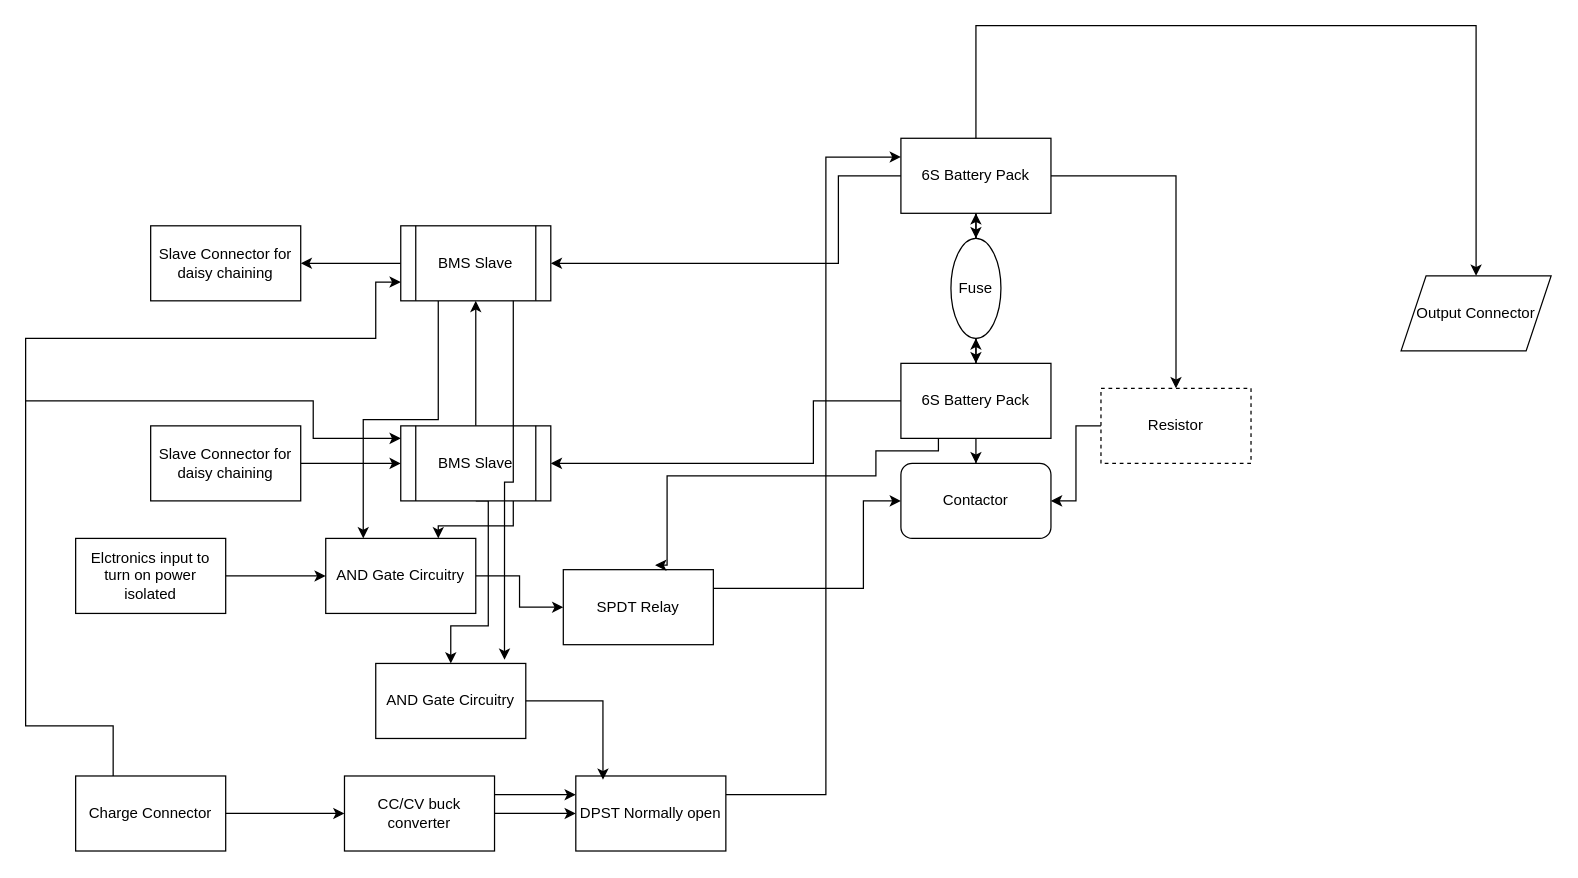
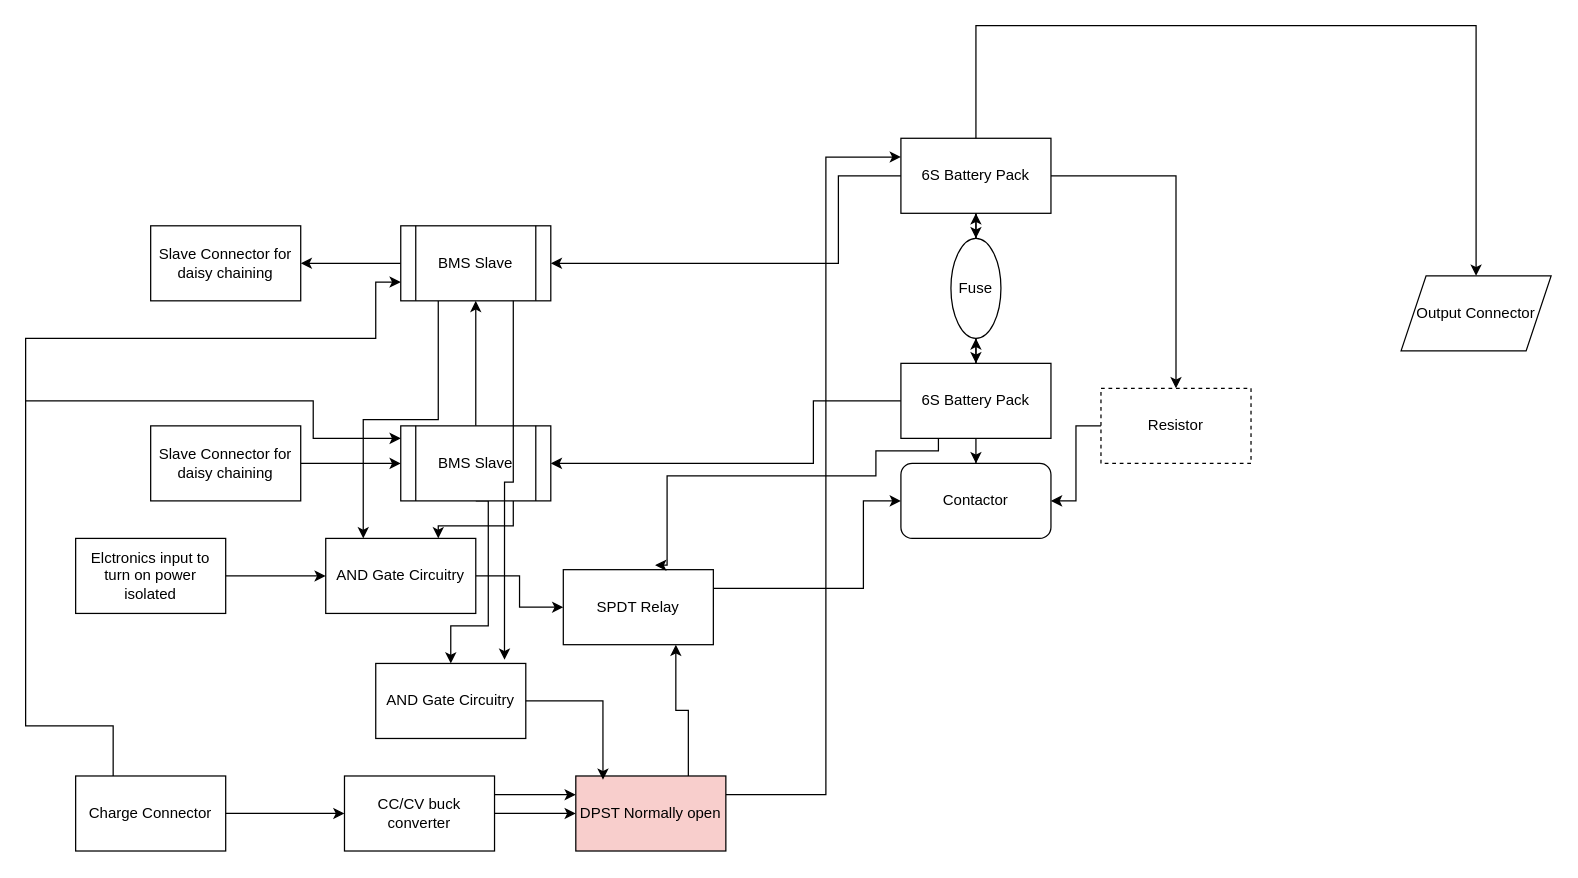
  <mxCell id="0" />
  <mxCell id="1" parent="0" />
  <mxCell id="2" value="" style="edgeStyle=orthogonalEdgeStyle;rounded=0;orthogonalLoop=1;jettySize=auto;html=1;" parent="1" source="4" target="7" edge="1"><mxGeometry relative="1" as="geometry" /></mxCell>
  <mxCell id="3" value="" style="edgeStyle=orthogonalEdgeStyle;rounded=0;orthogonalLoop=1;jettySize=auto;html=1;" parent="1" source="4" target="44" edge="1"><mxGeometry relative="1" as="geometry" /></mxCell>
  <mxCell id="4" value="6S Battery Pack" style="rounded=0;whiteSpace=wrap;html=1;" parent="1" vertex="1"><mxGeometry x="720" y="110" width="120" height="60" as="geometry" /></mxCell>
  <mxCell id="5" value="" style="edgeStyle=orthogonalEdgeStyle;rounded=0;orthogonalLoop=1;jettySize=auto;html=1;" parent="1" source="7" target="4" edge="1"><mxGeometry relative="1" as="geometry" /></mxCell>
  <mxCell id="6" value="" style="edgeStyle=orthogonalEdgeStyle;rounded=0;orthogonalLoop=1;jettySize=auto;html=1;" parent="1" source="7" target="11" edge="1"><mxGeometry relative="1" as="geometry" /></mxCell>
  <mxCell id="7" value="Fuse" style="ellipse;whiteSpace=wrap;html=1;" parent="1" vertex="1"><mxGeometry x="760" y="190" width="40" height="80" as="geometry" /></mxCell>
  <mxCell id="8" value="" style="edgeStyle=orthogonalEdgeStyle;rounded=0;orthogonalLoop=1;jettySize=auto;html=1;" parent="1" source="11" target="12" edge="1"><mxGeometry relative="1" as="geometry" /></mxCell>
  <mxCell id="9" value="" style="edgeStyle=orthogonalEdgeStyle;rounded=0;orthogonalLoop=1;jettySize=auto;html=1;" parent="1" source="11" target="7" edge="1"><mxGeometry relative="1" as="geometry" /></mxCell>
  <mxCell id="10" style="edgeStyle=orthogonalEdgeStyle;rounded=0;orthogonalLoop=1;jettySize=auto;html=1;exitX=0;exitY=0.5;exitDx=0;exitDy=0;entryX=1;entryY=0.5;entryDx=0;entryDy=0;" parent="1" source="11" target="23" edge="1"><mxGeometry relative="1" as="geometry"><Array as="points"><mxPoint x="650" y="320" /><mxPoint x="650" y="370" /></Array></mxGeometry></mxCell>
  <mxCell id="11" value="6S Battery Pack" style="rounded=0;whiteSpace=wrap;html=1;" parent="1" vertex="1"><mxGeometry x="720" y="290" width="120" height="60" as="geometry" /></mxCell>
  <mxCell id="12" value="Contactor" style="rounded=1;whiteSpace=wrap;html=1;" parent="1" vertex="1"><mxGeometry x="720" y="370" width="120" height="60" as="geometry" /></mxCell>
  <mxCell id="13" value="Output Connector" style="shape=parallelogram;perimeter=parallelogramPerimeter;whiteSpace=wrap;html=1;fixedSize=1;" parent="1" vertex="1"><mxGeometry x="1120" y="220" width="120" height="60" as="geometry" /></mxCell>
  <mxCell id="14" value="" style="endArrow=classic;html=1;rounded=0;exitX=0.5;exitY=0;exitDx=0;exitDy=0;entryX=0.5;entryY=0;entryDx=0;entryDy=0;" parent="1" source="4" target="13" edge="1"><mxGeometry width="50" height="50" relative="1" as="geometry"><mxPoint x="630" y="320" as="sourcePoint" /><mxPoint x="680" y="270" as="targetPoint" /><Array as="points"><mxPoint x="780" y="20" /><mxPoint x="1180" y="20" /></Array></mxGeometry></mxCell>
  <mxCell id="15" value="" style="edgeStyle=orthogonalEdgeStyle;rounded=0;orthogonalLoop=1;jettySize=auto;html=1;" parent="1" source="17" target="19" edge="1"><mxGeometry relative="1" as="geometry" /></mxCell>
  <mxCell id="16" style="edgeStyle=orthogonalEdgeStyle;rounded=0;orthogonalLoop=1;jettySize=auto;html=1;exitX=0.25;exitY=1;exitDx=0;exitDy=0;entryX=0.25;entryY=0;entryDx=0;entryDy=0;" parent="1" source="17" target="27" edge="1"><mxGeometry relative="1" as="geometry" /></mxCell>
  <mxCell id="17" value="BMS Slave" style="shape=process;whiteSpace=wrap;html=1;backgroundOutline=1;" parent="1" vertex="1"><mxGeometry x="320" y="180" width="120" height="60" as="geometry" /></mxCell>
  <mxCell id="18" value="" style="endArrow=classic;html=1;rounded=0;entryX=1;entryY=0.5;entryDx=0;entryDy=0;exitX=0;exitY=0.5;exitDx=0;exitDy=0;" parent="1" source="4" target="17" edge="1"><mxGeometry width="50" height="50" relative="1" as="geometry"><mxPoint x="670" y="140" as="sourcePoint" /><mxPoint x="670" y="60" as="targetPoint" /><Array as="points"><mxPoint x="670" y="140" /><mxPoint x="670" y="180" /><mxPoint x="670" y="210" /></Array></mxGeometry></mxCell>
  <mxCell id="19" value="Slave Connector for daisy chaining" style="whiteSpace=wrap;html=1;" parent="1" vertex="1"><mxGeometry x="120" y="180" width="120" height="60" as="geometry" /></mxCell>
  <mxCell id="20" value="" style="edgeStyle=orthogonalEdgeStyle;rounded=0;orthogonalLoop=1;jettySize=auto;html=1;" parent="1" source="23" target="17" edge="1"><mxGeometry relative="1" as="geometry" /></mxCell>
  <mxCell id="21" style="edgeStyle=orthogonalEdgeStyle;rounded=0;orthogonalLoop=1;jettySize=auto;html=1;exitX=0.75;exitY=1;exitDx=0;exitDy=0;entryX=0.75;entryY=0;entryDx=0;entryDy=0;" parent="1" source="23" target="27" edge="1"><mxGeometry relative="1" as="geometry" /></mxCell>
  <mxCell id="22" style="edgeStyle=orthogonalEdgeStyle;rounded=0;orthogonalLoop=1;jettySize=auto;html=1;exitX=0.5;exitY=1;exitDx=0;exitDy=0;" edge="1" parent="1" source="23" target="45"><mxGeometry relative="1" as="geometry"><Array as="points"><mxPoint x="390" y="400" /><mxPoint x="390" y="500" /><mxPoint x="360" y="500" /></Array></mxGeometry></mxCell>
  <mxCell id="23" value="BMS Slave" style="shape=process;whiteSpace=wrap;html=1;backgroundOutline=1;" parent="1" vertex="1"><mxGeometry x="320" y="340" width="120" height="60" as="geometry" /></mxCell>
  <mxCell id="24" value="" style="edgeStyle=orthogonalEdgeStyle;rounded=0;orthogonalLoop=1;jettySize=auto;html=1;" parent="1" source="25" target="23" edge="1"><mxGeometry relative="1" as="geometry" /></mxCell>
  <mxCell id="25" value="Slave Connector for daisy chaining" style="whiteSpace=wrap;html=1;" parent="1" vertex="1"><mxGeometry x="120" y="340" width="120" height="60" as="geometry" /></mxCell>
  <mxCell id="26" style="edgeStyle=orthogonalEdgeStyle;rounded=0;orthogonalLoop=1;jettySize=auto;html=1;exitX=1;exitY=0.5;exitDx=0;exitDy=0;entryX=0;entryY=0.5;entryDx=0;entryDy=0;" parent="1" source="27" target="40" edge="1"><mxGeometry relative="1" as="geometry" /></mxCell>
  <mxCell id="27" value="AND Gate Circuitry" style="rounded=0;whiteSpace=wrap;html=1;" parent="1" vertex="1"><mxGeometry x="260" y="430" width="120" height="60" as="geometry" /></mxCell>
  <mxCell id="28" value="" style="edgeStyle=orthogonalEdgeStyle;rounded=0;orthogonalLoop=1;jettySize=auto;html=1;" parent="1" source="29" target="27" edge="1"><mxGeometry relative="1" as="geometry" /></mxCell>
  <mxCell id="29" value="Elctronics input to turn on power isolated" style="rounded=0;whiteSpace=wrap;html=1;" parent="1" vertex="1"><mxGeometry x="60" y="430" width="120" height="60" as="geometry" /></mxCell>
  <mxCell id="30" value="" style="edgeStyle=orthogonalEdgeStyle;rounded=0;orthogonalLoop=1;jettySize=auto;html=1;" parent="1" source="32" target="35" edge="1"><mxGeometry relative="1" as="geometry" /></mxCell>
  <mxCell id="31" style="edgeStyle=orthogonalEdgeStyle;rounded=0;orthogonalLoop=1;jettySize=auto;html=1;exitX=0.25;exitY=0;exitDx=0;exitDy=0;entryX=0;entryY=0.75;entryDx=0;entryDy=0;" parent="1" source="32" target="17" edge="1"><mxGeometry relative="1" as="geometry"><Array as="points"><mxPoint x="90" y="580" /><mxPoint x="20" y="580" /><mxPoint x="20" y="270" /><mxPoint x="300" y="270" /><mxPoint x="300" y="225" /></Array></mxGeometry></mxCell>
  <mxCell id="32" value="Charge Connector&lt;br&gt;" style="rounded=0;whiteSpace=wrap;html=1;" parent="1" vertex="1"><mxGeometry x="60" y="620" width="120" height="60" as="geometry" /></mxCell>
  <mxCell id="33" value="" style="edgeStyle=orthogonalEdgeStyle;rounded=0;orthogonalLoop=1;jettySize=auto;html=1;" parent="1" source="35" target="38" edge="1"><mxGeometry relative="1" as="geometry" /></mxCell>
  <mxCell id="34" style="edgeStyle=orthogonalEdgeStyle;rounded=0;orthogonalLoop=1;jettySize=auto;html=1;exitX=1;exitY=0.25;exitDx=0;exitDy=0;entryX=0;entryY=0.25;entryDx=0;entryDy=0;" parent="1" source="35" target="38" edge="1"><mxGeometry relative="1" as="geometry" /></mxCell>
  <mxCell id="35" value="CC/CV buck converter" style="rounded=0;whiteSpace=wrap;html=1;" parent="1" vertex="1"><mxGeometry x="275" y="620" width="120" height="60" as="geometry" /></mxCell>
  <mxCell id="36" style="edgeStyle=orthogonalEdgeStyle;rounded=0;orthogonalLoop=1;jettySize=auto;html=1;exitX=1;exitY=0.25;exitDx=0;exitDy=0;entryX=0;entryY=0.25;entryDx=0;entryDy=0;" parent="1" source="38" target="4" edge="1"><mxGeometry relative="1" as="geometry"><Array as="points"><mxPoint x="660" y="635" /><mxPoint x="660" y="125" /></Array></mxGeometry></mxCell>
- <mxCell id="38" value="DPST Normally open" style="rounded=0;whiteSpace=wrap;html=1;" parent="1" vertex="1"><mxGeometry x="460" y="620" width="120" height="60" as="geometry" /></mxCell>
+ <mxCell id="37" style="edgeStyle=orthogonalEdgeStyle;rounded=0;orthogonalLoop=1;jettySize=auto;html=1;exitX=0.75;exitY=0;exitDx=0;exitDy=0;entryX=0.75;entryY=1;entryDx=0;entryDy=0;" parent="1" source="38" target="40" edge="1"><mxGeometry relative="1" as="geometry" /></mxCell>
+ <mxCell id="38" value="DPST Normally open" style="rounded=0;whiteSpace=wrap;html=1;fillColor=#f8cecc;" parent="1" vertex="1"><mxGeometry x="460" y="620" width="120" height="60" as="geometry" /></mxCell>
  <mxCell id="39" style="edgeStyle=orthogonalEdgeStyle;rounded=0;orthogonalLoop=1;jettySize=auto;html=1;exitX=1;exitY=0.5;exitDx=0;exitDy=0;entryX=0;entryY=0.5;entryDx=0;entryDy=0;" parent="1" source="40" target="12" edge="1"><mxGeometry relative="1" as="geometry"><Array as="points"><mxPoint x="690" y="470" /><mxPoint x="690" y="400" /></Array></mxGeometry></mxCell>
  <mxCell id="40" value="SPDT Relay" style="rounded=0;whiteSpace=wrap;html=1;" parent="1" vertex="1"><mxGeometry x="450" y="455" width="120" height="60" as="geometry" /></mxCell>
  <mxCell id="41" value="" style="endArrow=classic;html=1;rounded=0;" parent="1" edge="1"><mxGeometry width="50" height="50" relative="1" as="geometry"><mxPoint x="20" y="320" as="sourcePoint" /><mxPoint x="320" y="350" as="targetPoint" /><Array as="points"><mxPoint x="250" y="320" /><mxPoint x="250" y="350" /></Array></mxGeometry></mxCell>
  <mxCell id="42" style="edgeStyle=orthogonalEdgeStyle;rounded=0;orthogonalLoop=1;jettySize=auto;html=1;exitX=0.25;exitY=1;exitDx=0;exitDy=0;entryX=0.612;entryY=-0.06;entryDx=0;entryDy=0;entryPerimeter=0;" parent="1" source="11" target="40" edge="1"><mxGeometry relative="1" as="geometry"><Array as="points"><mxPoint x="750" y="360" /><mxPoint x="700" y="360" /><mxPoint x="700" y="380" /><mxPoint x="533" y="380" /></Array></mxGeometry></mxCell>
  <mxCell id="43" style="edgeStyle=orthogonalEdgeStyle;rounded=0;orthogonalLoop=1;jettySize=auto;html=1;entryX=1;entryY=0.5;entryDx=0;entryDy=0;" parent="1" source="44" target="12" edge="1"><mxGeometry relative="1" as="geometry" /></mxCell>
  <mxCell id="44" value="Resistor" style="rounded=0;whiteSpace=wrap;html=1;dashed=1;" parent="1" vertex="1"><mxGeometry x="880" y="310" width="120" height="60" as="geometry" /></mxCell>
  <mxCell id="45" value="AND Gate Circuitry" style="rounded=0;whiteSpace=wrap;html=1;" vertex="1" parent="1"><mxGeometry x="300" y="530" width="120" height="60" as="geometry" /></mxCell>
  <mxCell id="46" style="edgeStyle=orthogonalEdgeStyle;rounded=0;orthogonalLoop=1;jettySize=auto;html=1;exitX=0.75;exitY=1;exitDx=0;exitDy=0;entryX=0.858;entryY=-0.05;entryDx=0;entryDy=0;entryPerimeter=0;" edge="1" parent="1" source="17" target="45"><mxGeometry relative="1" as="geometry" /></mxCell>
  <mxCell id="47" style="edgeStyle=orthogonalEdgeStyle;rounded=0;orthogonalLoop=1;jettySize=auto;html=1;exitX=1;exitY=0.5;exitDx=0;exitDy=0;entryX=0.181;entryY=0.05;entryDx=0;entryDy=0;entryPerimeter=0;" edge="1" parent="1" source="45" target="38"><mxGeometry relative="1" as="geometry" /></mxCell>
